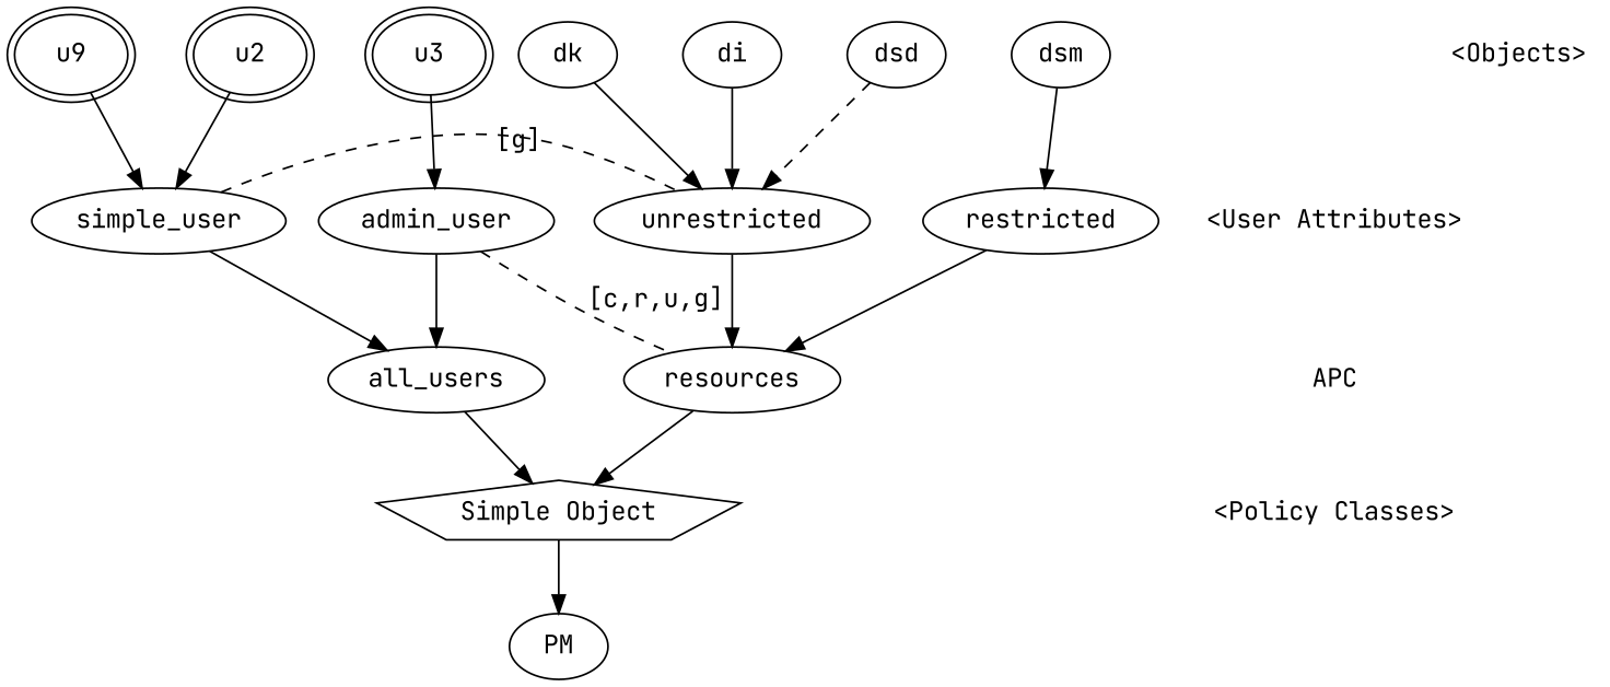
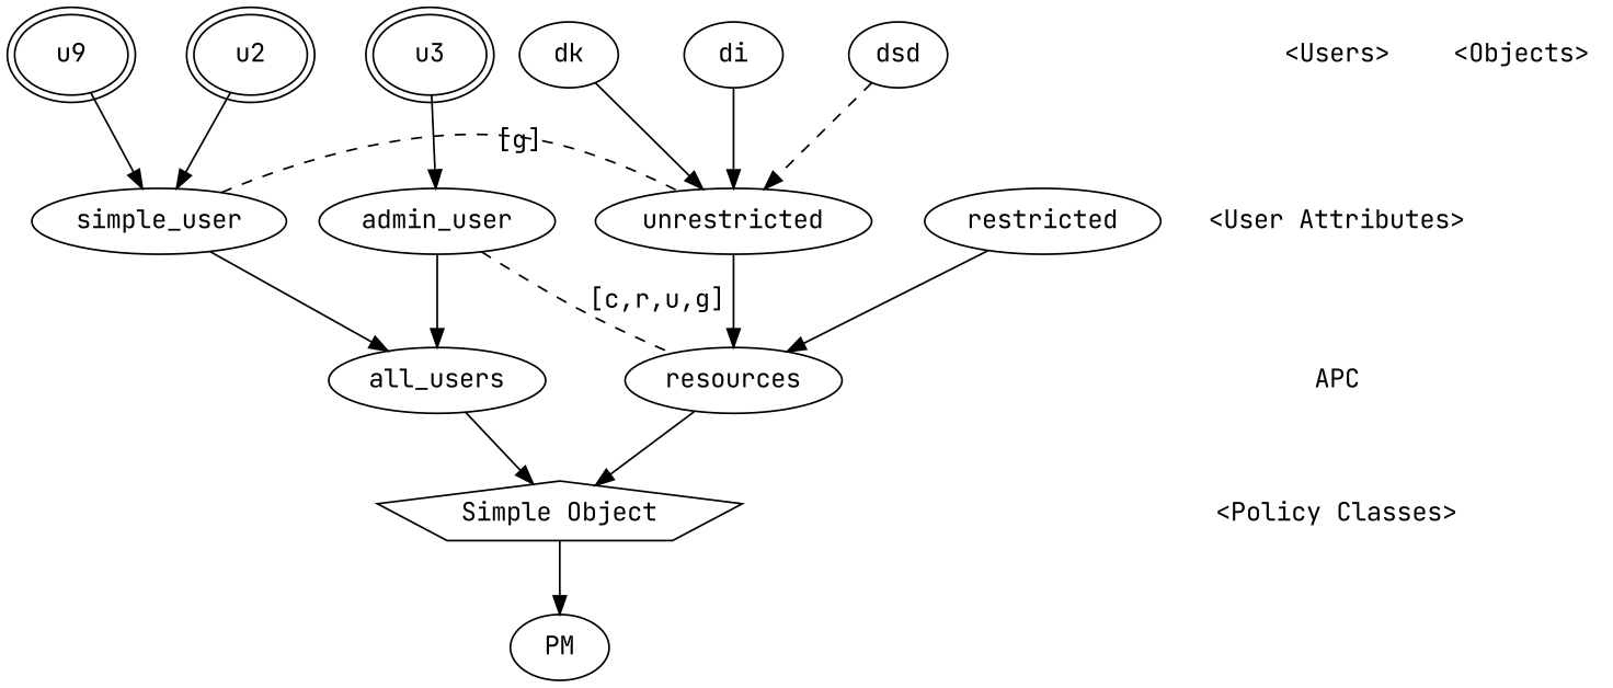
  strict digraph {
    fontname="JetBrains Mono"
    node [fontname="JetBrains Mono" shape=ellipse]
    edge [fontname="JetBrains Mono"]
    n1 [label=u9 peripheries=2]
    u2 [peripheries=2]
    u3 [peripheries=2]
    dk
    di
    dsd
-   dsm
    simple_user
    admin_user
    unrestricted
    restricted
    all_users
    resources
    n14 [label="Simple Object" shape=polygon sides=5]
    PM
    APC [height=0 shape=none width=0]
    "<Policy Classes>" [shape=none]
+   "<Users>" [shape=none]
    "<User Attributes>" [shape=none]
    "<Objects>" [shape=none]
    subgraph sub_1 {
      rank=same
      n1
      u2
      u3
      dk
      di
      dsd
-     dsm
    }
    subgraph sub_2 {
      rank=same
      simple_user
      admin_user
      unrestricted
      restricted
    }
    subgraph sub_3 {
      rank=same
      all_users
      resources
    }
    subgraph sub_4 {
      subgraph sub_5 {
        n1
        u2
        u3
      }
      subgraph sub_6 {
        simple_user
        admin_user
        all_users
      }
    }
    subgraph sub_7 {
      subgraph sub_8 {
        dk
        di
        dsd
-       dsm
      }
      subgraph sub_9 {
        unrestricted
        restricted
        resources
      }
    }
    subgraph sub_10 {
      n14
    }
    n1 -> u2 [style=invis]
    n1 -> simple_user
    u2 -> u3 [style=invis]
    u2 -> simple_user
    u3 -> admin_user
    dk -> di [style=invis]
    dk -> unrestricted
    di -> dsd [style=invis]
    di -> unrestricted
-   dsd -> dsm [style=invis]
    dsd -> unrestricted [style=dashed]
-   dsm -> restricted
    simple_user -> unrestricted [arrowhead=none constraint=false label="[g]" style=dashed]
    simple_user -> all_users
    admin_user -> all_users
    admin_user -> resources [arrowhead=none constraint=false label="[c,r,u,g]" style=dashed]
    unrestricted -> resources
    restricted -> resources
    all_users -> n14
    resources -> n14
    n14 -> PM
    APC -> "<Policy Classes>" [arrowhead=none style=invis]
+   "<Users>" -> "<User Attributes>" [arrowhead=none style=invis]
    "<User Attributes>" -> APC [arrowhead=none style=invis]
  }
